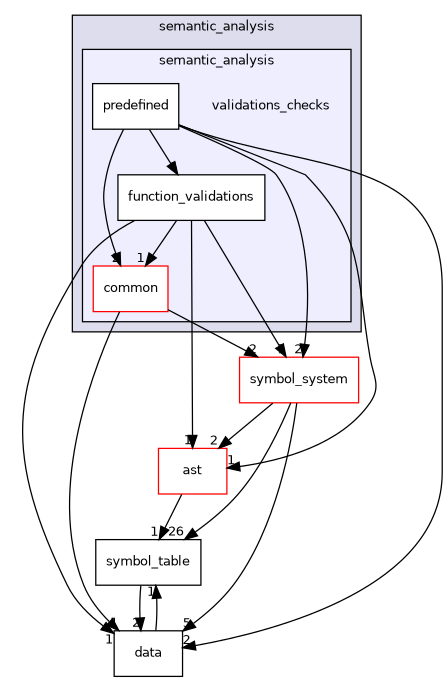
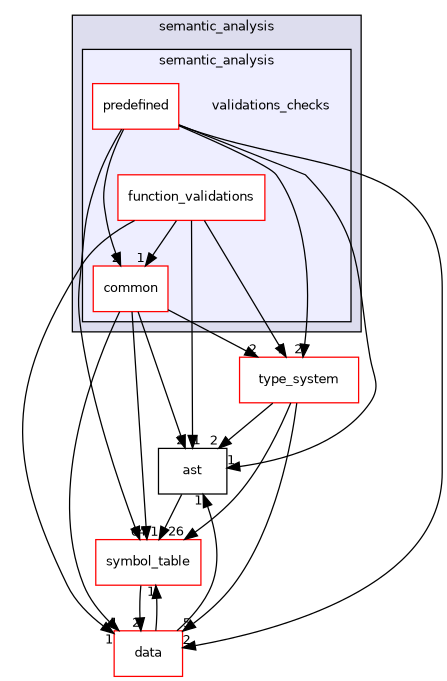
  digraph {
    compound=true
    node [fontname=Helvetica fontsize=10 shape=box fillcolor=white style=filled]
    edge [headlabel=1 labeldistance=1.5 labelfontname=Helvetica labelfontsize=10]
    n1 [label=validations_checks shape=plaintext fillcolor="" style=""]
    n2 [color=red label=common]
-   n3 [label=function_validations]
-   n4 [label=predefined]
-   n5 [label=ast color=red fillcolor="" style=""]
-   n6 [color=red label=symbol_system]
-   n7 [label=data fillcolor="" style=""]
-   n8 [color=black label=symbol_table]
+   n3 [label=function_validations color=red]
+   n4 [label=predefined color=red]
+   n5 [label=ast fillcolor="" style=""]
+   n6 [color=red label=type_system]
+   n7 [label=data color=red fillcolor="" style=""]
+   n8 [color=red label=symbol_table]
    subgraph cluster_1 {
      bgcolor="#ddddee"
      fontname=Helvetica
      fontsize=10
      label=semantic_analysis
      pencolor=black
      subgraph cluster_2 {
        bgcolor="#eeeeff"
        fontname=Helvetica
        fontsize=10
        label=semantic_analysis
        pencolor=black
        n1
        n2
        n3
        n4
      }
    }
+   n2 -> n5 [headlabel=2]
    n2 -> n6 [headlabel=2]
    n2 -> n7
+   n2 -> n8 [headlabel=4]
    n3 -> n2
    n3 -> n5
    n3 -> n6
    n3 -> n7
    n4 -> n2 [headlabel=2]
    n4 -> n5
    n4 -> n6 [headlabel=2]
    n4 -> n7 [headlabel=2]
-   n4 -> n3 [headlabel=6]
+   n4 -> n8 [headlabel=6]
    n5 -> n8
    n6 -> n5 [headlabel=2]
    n6 -> n7 [headlabel=5]
    n6 -> n8 [headlabel=26]
+   n7 -> n5
    n7 -> n8
    n8 -> n7 [headlabel=2]
  }
